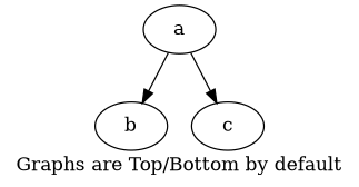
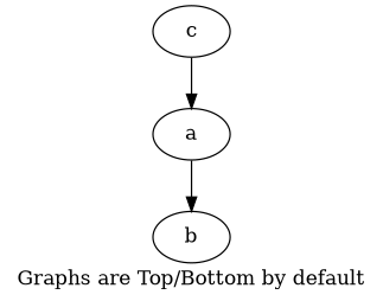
  digraph {
    label="Graphs are Top/Bottom by default"
    a
    b
    c
    a -> b
-   a -> c
+   c -> a
  }
